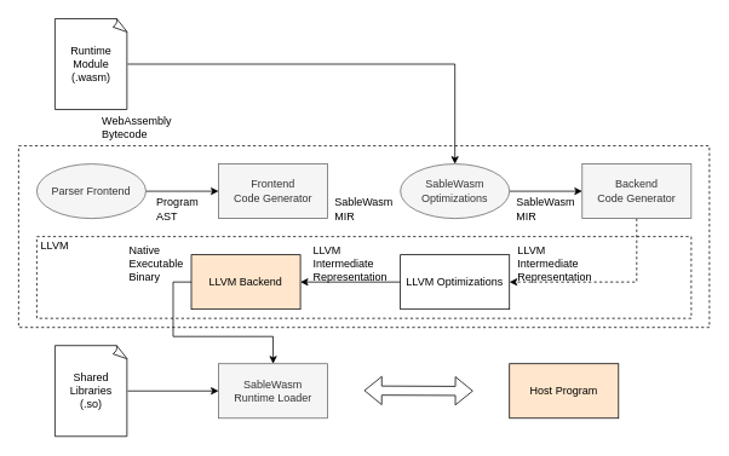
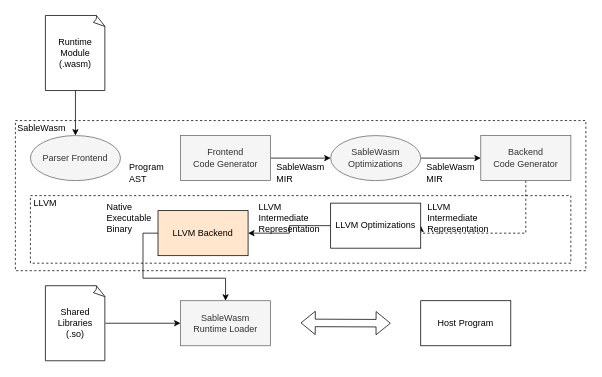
  <mxCell id="0" />
  <mxCell id="1" parent="0" />
- <mxCell id="2" value="" style="edgeStyle=orthogonalEdgeStyle;rounded=0;orthogonalLoop=1;jettySize=auto;html=1;" parent="1" source="3" target="7" edge="1"><mxGeometry relative="1" as="geometry" /></mxCell>
+ <mxCell id="2" value="" style="edgeStyle=orthogonalEdgeStyle;rounded=0;orthogonalLoop=1;jettySize=auto;html=1;" parent="1" source="3" target="5" edge="1"><mxGeometry relative="1" as="geometry" /></mxCell>
  <mxCell id="3" value="Runtime&lt;br&gt;Module&lt;br&gt;(.wasm)" style="whiteSpace=wrap;html=1;shape=mxgraph.basic.document" parent="1" vertex="1"><mxGeometry x="60" y="20" width="80" height="100" as="geometry" /></mxCell>
- <mxCell id="4" value="" style="edgeStyle=orthogonalEdgeStyle;rounded=0;orthogonalLoop=1;jettySize=auto;html=1;" parent="1" source="5" target="9" edge="1"><mxGeometry relative="1" as="geometry" /></mxCell>
  <mxCell id="5" value="Parser Frontend" style="ellipse;whiteSpace=wrap;html=1;fillColor=#f5f5f5;strokeColor=#666666;fontColor=#333333;" parent="1" vertex="1"><mxGeometry x="40" y="180" width="120" height="60" as="geometry" /></mxCell>
  <mxCell id="6" value="" style="edgeStyle=orthogonalEdgeStyle;rounded=0;orthogonalLoop=1;jettySize=auto;html=1;" parent="1" source="7" target="11" edge="1"><mxGeometry relative="1" as="geometry" /></mxCell>
  <mxCell id="7" value="SableWasm&lt;br&gt;Optimizations" style="ellipse;whiteSpace=wrap;html=1;fillColor=#f5f5f5;strokeColor=#666666;fontColor=#333333;" parent="1" vertex="1"><mxGeometry x="440" y="180" width="120" height="60" as="geometry" /></mxCell>
+ <mxCell id="8" value="" style="edgeStyle=orthogonalEdgeStyle;rounded=0;orthogonalLoop=1;jettySize=auto;html=1;" parent="1" source="9" target="7" edge="1"><mxGeometry relative="1" as="geometry" /></mxCell>
  <mxCell id="9" value="Frontend&lt;br&gt;Code Generator" style="rounded=0;whiteSpace=wrap;html=1;fillColor=#f5f5f5;strokeColor=#666666;fontColor=#333333;" parent="1" vertex="1"><mxGeometry x="240" y="180" width="120" height="60" as="geometry" /></mxCell>
  <mxCell id="10" style="edgeStyle=orthogonalEdgeStyle;rounded=0;orthogonalLoop=1;jettySize=auto;html=1;exitX=0.5;exitY=1;exitDx=0;exitDy=0;entryX=1;entryY=0.5;entryDx=0;entryDy=0;dashed=1;" parent="1" source="11" target="14" edge="1"><mxGeometry relative="1" as="geometry"><Array as="points"><mxPoint x="700" y="310" /></Array></mxGeometry></mxCell>
  <mxCell id="11" value="Backend&lt;br&gt;Code Generator" style="rounded=0;whiteSpace=wrap;html=1;fillColor=#f5f5f5;strokeColor=#666666;fontColor=#333333;" parent="1" vertex="1"><mxGeometry x="640" y="180" width="120" height="60" as="geometry" /></mxCell>
  <mxCell id="12" value="" style="edgeStyle=orthogonalEdgeStyle;rounded=0;orthogonalLoop=1;jettySize=auto;html=1;exitX=0;exitY=0.5;exitDx=0;exitDy=0;" parent="1" source="28" target="23" edge="1"><mxGeometry relative="1" as="geometry"><mxPoint x="190" y="310" as="sourcePoint" /></mxGeometry></mxCell>
  <mxCell id="13" value="" style="edgeStyle=orthogonalEdgeStyle;rounded=0;orthogonalLoop=1;jettySize=auto;html=1;" edge="1" parent="1" source="14" target="28"><mxGeometry relative="1" as="geometry" /></mxCell>
- <mxCell id="14" value="LLVM Optimizations" style="rounded=0;whiteSpace=wrap;html=1;" parent="1" vertex="1"><mxGeometry x="440" y="280" width="120" height="60" as="geometry" /></mxCell>
+ <mxCell id="14" value="LLVM Optimizations" style="rounded=0;whiteSpace=wrap;html=1;" parent="1" vertex="1"><mxGeometry x="440" y="270" width="120" height="60" as="geometry" /></mxCell>
  <mxCell id="15" value="" style="edgeStyle=orthogonalEdgeStyle;rounded=0;orthogonalLoop=1;jettySize=auto;html=1;" parent="1" source="16" target="23" edge="1"><mxGeometry relative="1" as="geometry" /></mxCell>
  <mxCell id="16" value="Shared&lt;br&gt;Libraries&lt;br&gt;(.so)" style="whiteSpace=wrap;html=1;shape=mxgraph.basic.document" parent="1" vertex="1"><mxGeometry x="60" y="380" width="80" height="100" as="geometry" /></mxCell>
- <mxCell id="17" value="WebAssembly&lt;br&gt;Bytecode" style="text;html=1;strokeColor=none;fillColor=none;align=left;verticalAlign=middle;whiteSpace=wrap;rounded=0;" parent="1" vertex="1"><mxGeometry x="110" y="130" width="40" height="20" as="geometry" /></mxCell>
  <mxCell id="18" value="Program AST" style="text;html=1;strokeColor=none;fillColor=none;align=left;verticalAlign=middle;whiteSpace=wrap;rounded=0;" parent="1" vertex="1"><mxGeometry x="170" y="220" width="40" height="20" as="geometry" /></mxCell>
  <mxCell id="19" value="&lt;div style=&quot;text-align: left&quot;&gt;&lt;span&gt;SableWasm&lt;/span&gt;&lt;/div&gt;&lt;div style=&quot;text-align: left&quot;&gt;&lt;span&gt;MIR&lt;/span&gt;&lt;/div&gt;" style="text;html=1;strokeColor=none;fillColor=none;align=center;verticalAlign=middle;whiteSpace=wrap;rounded=0;" parent="1" vertex="1"><mxGeometry x="380" y="220" width="40" height="20" as="geometry" /></mxCell>
  <mxCell id="20" value="&lt;div style=&quot;text-align: left&quot;&gt;&lt;span&gt;SableWasm&lt;/span&gt;&lt;/div&gt;&lt;div style=&quot;text-align: left&quot;&gt;&lt;span&gt;MIR&lt;/span&gt;&lt;/div&gt;" style="text;html=1;strokeColor=none;fillColor=none;align=center;verticalAlign=middle;whiteSpace=wrap;rounded=0;" parent="1" vertex="1"><mxGeometry x="580" y="220" width="40" height="20" as="geometry" /></mxCell>
  <mxCell id="21" value="&lt;div style=&quot;text-align: left&quot;&gt;&lt;span&gt;LLVM&amp;nbsp;&lt;/span&gt;&lt;/div&gt;&lt;div style=&quot;text-align: left&quot;&gt;&lt;span&gt;Intermediate&lt;/span&gt;&lt;/div&gt;&lt;div style=&quot;text-align: left&quot;&gt;&lt;span&gt;Representation&lt;/span&gt;&lt;/div&gt;" style="text;html=1;strokeColor=none;fillColor=none;align=center;verticalAlign=middle;whiteSpace=wrap;rounded=0;" parent="1" vertex="1"><mxGeometry x="570" y="270" width="80" height="40" as="geometry" /></mxCell>
  <mxCell id="22" value="Native&lt;br&gt;Executable&lt;br&gt;Binary" style="text;html=1;strokeColor=none;fillColor=none;align=left;verticalAlign=middle;whiteSpace=wrap;rounded=0;" parent="1" vertex="1"><mxGeometry x="140" y="270" width="60" height="40" as="geometry" /></mxCell>
  <mxCell id="23" value="SableWasm&lt;br&gt;Runtime Loader" style="rounded=0;whiteSpace=wrap;html=1;fillColor=#f5f5f5;strokeColor=#666666;fontColor=#333333;" parent="1" vertex="1"><mxGeometry x="240" y="400" width="120" height="60" as="geometry" /></mxCell>
  <mxCell id="24" value="" style="shape=flexArrow;endArrow=classic;startArrow=classic;html=1;" parent="1" edge="1"><mxGeometry width="100" height="100" relative="1" as="geometry"><mxPoint x="400" y="429.5" as="sourcePoint" /><mxPoint x="520" y="430" as="targetPoint" /></mxGeometry></mxCell>
- <mxCell id="25" value="Host Program" style="rounded=0;whiteSpace=wrap;html=1;fillColor=#ffe6cc;" parent="1" vertex="1"><mxGeometry x="560" y="400" width="120" height="60" as="geometry" /></mxCell>
+ <mxCell id="25" value="Host Program" style="rounded=0;whiteSpace=wrap;html=1;" parent="1" vertex="1"><mxGeometry x="560" y="400" width="120" height="60" as="geometry" /></mxCell>
  <mxCell id="26" value="" style="rounded=0;whiteSpace=wrap;html=1;fillColor=none;dashed=1;" parent="1" vertex="1"><mxGeometry x="20" y="160" width="760" height="200" as="geometry" /></mxCell>
+ <mxCell id="27" value="SableWasm" style="text;html=1;strokeColor=none;fillColor=none;align=center;verticalAlign=middle;whiteSpace=wrap;rounded=0;dashed=1;" parent="1" vertex="1"><mxGeometry x="20" y="160" width="70" height="20" as="geometry" /></mxCell>
  <mxCell id="28" value="LLVM Backend" style="rounded=0;whiteSpace=wrap;html=1;fillColor=#ffe6cc;" vertex="1" parent="1"><mxGeometry x="210" y="280" width="120" height="60" as="geometry" /></mxCell>
  <mxCell id="29" value="&lt;div style=&quot;text-align: left&quot;&gt;&lt;span&gt;LLVM&amp;nbsp;&lt;/span&gt;&lt;/div&gt;&lt;div style=&quot;text-align: left&quot;&gt;&lt;span&gt;Intermediate&lt;/span&gt;&lt;/div&gt;&lt;div style=&quot;text-align: left&quot;&gt;&lt;span&gt;Representation&lt;/span&gt;&lt;/div&gt;" style="text;html=1;strokeColor=none;fillColor=none;align=center;verticalAlign=middle;whiteSpace=wrap;rounded=0;" vertex="1" parent="1"><mxGeometry x="345" y="270" width="80" height="40" as="geometry" /></mxCell>
  <mxCell id="30" value="" style="rounded=0;whiteSpace=wrap;html=1;fillColor=none;dashed=1;" vertex="1" parent="1"><mxGeometry x="40" y="260" width="720" height="90" as="geometry" /></mxCell>
  <mxCell id="31" value="LLVM" style="text;html=1;strokeColor=none;fillColor=none;align=center;verticalAlign=middle;whiteSpace=wrap;rounded=0;" vertex="1" parent="1"><mxGeometry x="40" y="260" width="40" height="20" as="geometry" /></mxCell>
